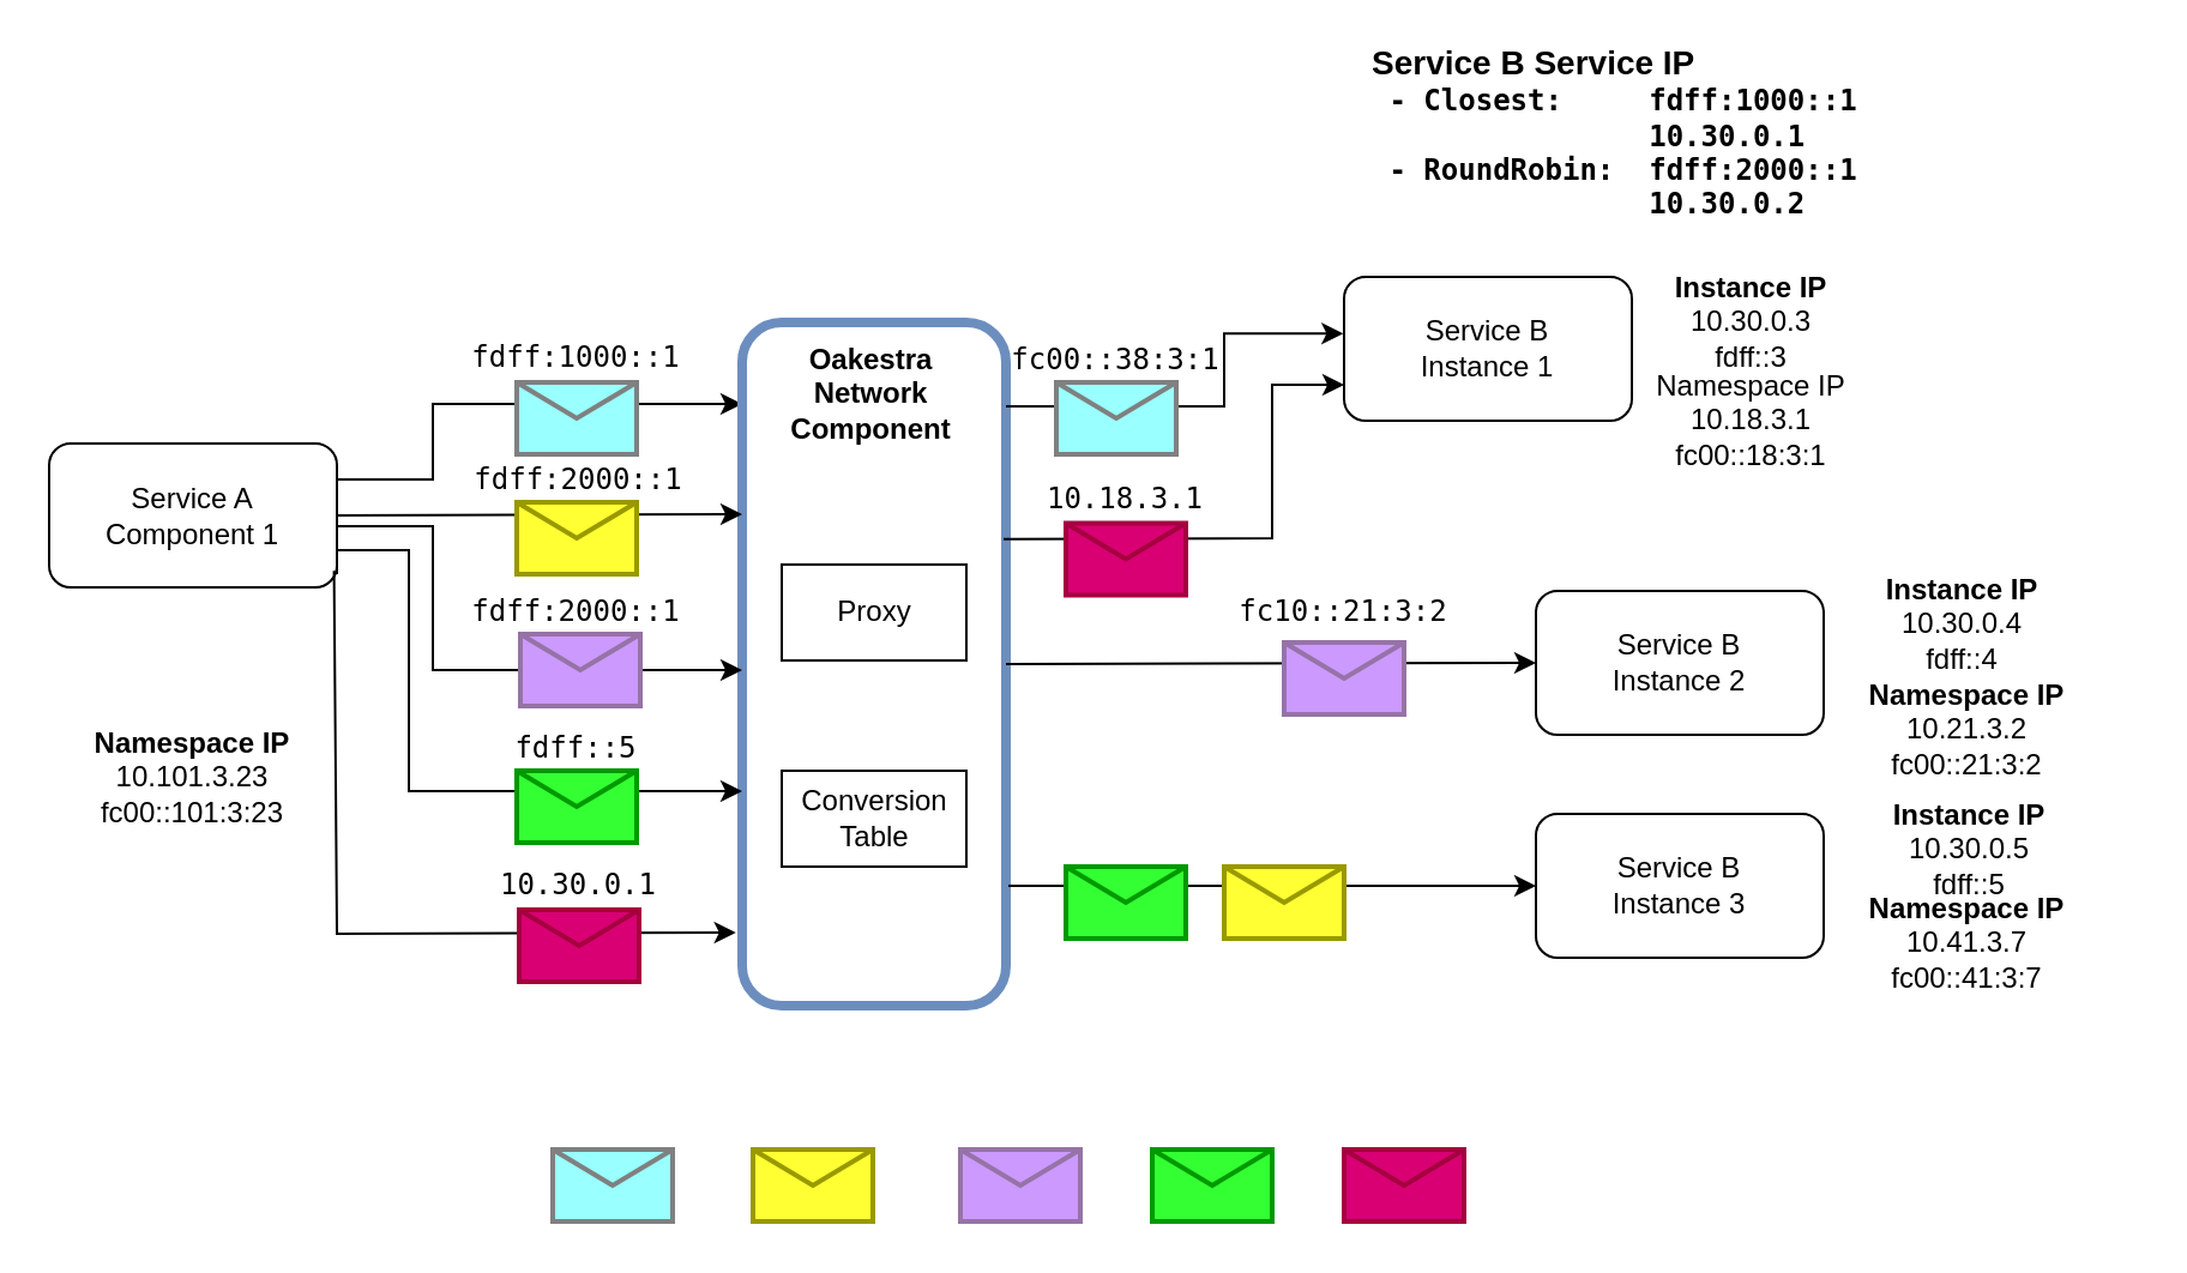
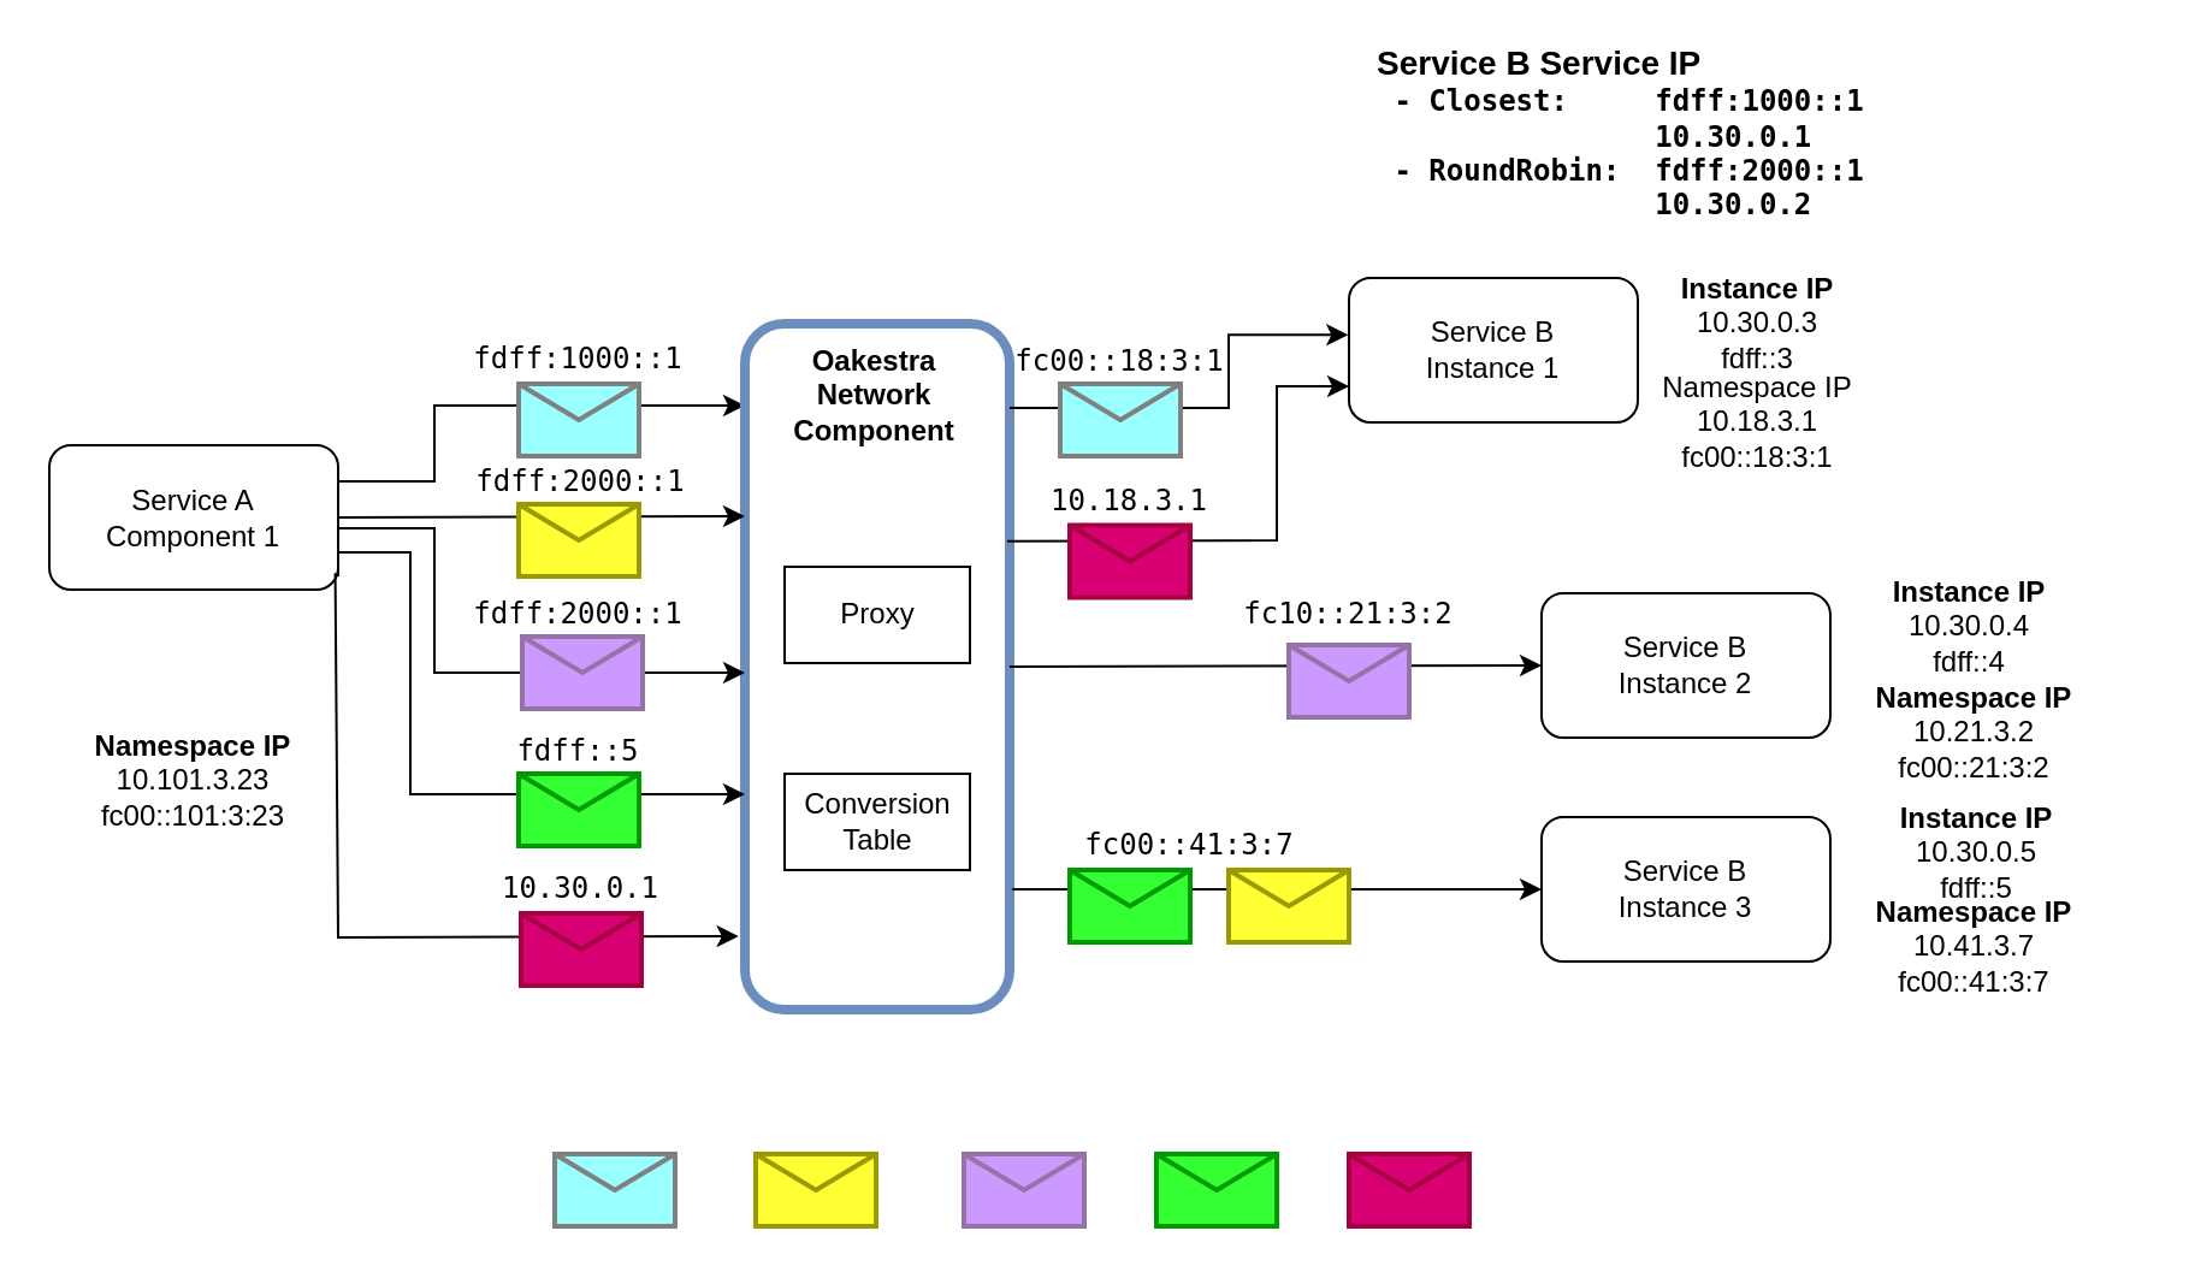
  <mxCell id="0" />
  <mxCell id="1" parent="0" />
  <mxCell id="2" value="Service A&lt;br&gt;Component 1" style="rounded=1;whiteSpace=wrap;html=1;fontColor=default;" parent="1" vertex="1"><mxGeometry x="20" y="184.5" width="120" height="60" as="geometry" /></mxCell>
  <mxCell id="3" value="Service B&lt;br&gt;Instance 1" style="rounded=1;whiteSpace=wrap;html=1;fontColor=default;" parent="1" vertex="1"><mxGeometry x="560" y="115" width="120" height="60" as="geometry" /></mxCell>
  <mxCell id="4" value="Service&amp;nbsp;B&lt;br&gt;Instance 2" style="rounded=1;whiteSpace=wrap;html=1;fontColor=default;" parent="1" vertex="1"><mxGeometry x="640" y="246" width="120" height="60" as="geometry" /></mxCell>
  <mxCell id="5" value="Service&amp;nbsp;B&lt;br&gt;Instance 3" style="rounded=1;whiteSpace=wrap;html=1;fontColor=default;" parent="1" vertex="1"><mxGeometry x="640" y="339" width="120" height="60" as="geometry" /></mxCell>
  <mxCell id="6" value="&lt;b&gt;&lt;font style=&quot;font-size: 14px&quot;&gt;Service B Service IP&lt;/font&gt;&lt;br&gt;&lt;font face=&quot;monospace&quot;&gt;&lt;span style=&quot;white-space: pre&quot;&gt; &lt;/span&gt;- Closest:&amp;nbsp; &lt;span style=&quot;white-space: pre;&quot;&gt;&#09;&lt;/span&gt;&lt;font&gt;&lt;font&gt;fdff:1000::1&lt;br&gt;&lt;span style=&quot;white-space: pre;&quot;&gt; &lt;/span&gt;&lt;span style=&quot;white-space: pre;&quot;&gt; &lt;/span&gt;&lt;span style=&quot;white-space: pre;&quot;&gt; &lt;/span&gt;&lt;span style=&quot;white-space: pre;&quot;&gt; &lt;/span&gt;&lt;span style=&quot;white-space: pre;&quot;&gt; &lt;span style=&quot;white-space: pre;&quot;&gt;&#09;&lt;span style=&quot;white-space: pre;&quot;&gt;&#09;&lt;/span&gt;&lt;/span&gt;&lt;/span&gt;10.30.0.1&lt;/font&gt;&lt;br&gt;&lt;/font&gt;&lt;span style=&quot;white-space: pre&quot;&gt; &lt;/span&gt;- RoundRobin:&lt;/font&gt;&lt;span style=&quot;white-space: pre&quot;&gt;&lt;font face=&quot;monospace&quot;&gt; &lt;span style=&quot;white-space: pre;&quot;&gt;&#09;&lt;/span&gt;&lt;/font&gt;&lt;font&gt;&lt;font face=&quot;monospace&quot;&gt;fdff:2000::1&lt;br&gt;&lt;span style=&quot;white-space: pre;&quot;&gt; &lt;/span&gt;&lt;span style=&quot;white-space: pre;&quot;&gt; &lt;/span&gt;&lt;span style=&quot;white-space: pre;&quot;&gt; &lt;/span&gt;&lt;span style=&quot;white-space: pre;&quot;&gt; &lt;/span&gt;&lt;span style=&quot;white-space: pre;&quot;&gt; &lt;span style=&quot;white-space: pre;&quot;&gt;&#09;&lt;/span&gt;&lt;span style=&quot;white-space: pre;&quot;&gt;&#09;&lt;/span&gt;&lt;/span&gt;10.30.0.2&lt;/font&gt;&lt;br&gt;&lt;/font&gt;&lt;/span&gt;&lt;/b&gt;" style="text;html=1;strokeColor=none;fillColor=none;align=left;verticalAlign=middle;whiteSpace=wrap;rounded=0;fontColor=default;" parent="1" vertex="1"><mxGeometry x="570" y="20" width="320" height="69" as="geometry" /></mxCell>
  <mxCell id="7" value="&lt;font&gt;Namespace IP&lt;br&gt;&lt;/font&gt;&lt;div&gt;&lt;font&gt;10.18.3.1&lt;br&gt;&lt;/font&gt;&lt;/div&gt;&lt;div&gt;&lt;font&gt;fc00::18:3:1&lt;br&gt;&lt;/font&gt;&lt;/div&gt;" style="text;html=1;strokeColor=none;fillColor=none;align=center;verticalAlign=middle;whiteSpace=wrap;rounded=0;fontColor=default;" parent="1" vertex="1"><mxGeometry x="670" y="160" width="120" height="30" as="geometry" /></mxCell>
  <mxCell id="8" value="&lt;font&gt;&lt;b&gt;Namespace IP&lt;/b&gt;&lt;br&gt;&lt;/font&gt;&lt;div&gt;&lt;font&gt;10.21.3.2&lt;br&gt;&lt;/font&gt;&lt;/div&gt;&lt;div&gt;&lt;font&gt;fc00::21:3:2&lt;br&gt;&lt;/font&gt;&lt;/div&gt;" style="text;html=1;strokeColor=none;fillColor=none;align=center;verticalAlign=middle;whiteSpace=wrap;rounded=0;fontColor=default;" parent="1" vertex="1"><mxGeometry x="760" y="288.5" width="120" height="30" as="geometry" /></mxCell>
  <mxCell id="9" value="&lt;font&gt;&lt;b&gt;Namespace IP&lt;/b&gt;&lt;br&gt;&lt;/font&gt;&lt;div&gt;&lt;font&gt;10.41.3.7&lt;br&gt;&lt;/font&gt;&lt;/div&gt;&lt;div&gt;&lt;font&gt;fc00::41:3:7&lt;br&gt;&lt;/font&gt;&lt;/div&gt;" style="text;html=1;strokeColor=none;fillColor=none;align=center;verticalAlign=middle;whiteSpace=wrap;rounded=0;fontColor=default;" parent="1" vertex="1"><mxGeometry x="760" y="378" width="120" height="30" as="geometry" /></mxCell>
  <mxCell id="10" value="" style="endArrow=classic;html=1;rounded=0;fontColor=default;edgeStyle=orthogonalEdgeStyle;exitX=1;exitY=0.25;exitDx=0;exitDy=0;" parent="1" source="2" target="12" edge="1"><mxGeometry relative="1" as="geometry"><mxPoint x="180" y="179" as="sourcePoint" /><mxPoint x="310" y="179" as="targetPoint" /><Array as="points"><mxPoint x="180" y="200" /><mxPoint x="180" y="168" /></Array></mxGeometry></mxCell>
  <mxCell id="11" value="&lt;font face=&quot;monospace&quot;&gt;fdff:1000::1&lt;/font&gt;" style="text;html=1;strokeColor=none;fillColor=none;align=center;verticalAlign=middle;whiteSpace=wrap;rounded=0;fontColor=default;" parent="1" vertex="1"><mxGeometry x="190" y="139" width="100" height="20" as="geometry" /></mxCell>
  <mxCell id="12" value="" style="rounded=1;whiteSpace=wrap;html=1;fillColor=none;strokeColor=#6c8ebf;strokeWidth=4;fontColor=default;" parent="1" vertex="1"><mxGeometry x="309" y="134" width="110" height="285" as="geometry" /></mxCell>
  <mxCell id="13" value="" style="endArrow=classic;html=1;rounded=0;fontColor=default;edgeStyle=orthogonalEdgeStyle;entryX=-0.003;entryY=0.394;entryDx=0;entryDy=0;entryPerimeter=0;" parent="1" target="3" edge="1"><mxGeometry relative="1" as="geometry"><mxPoint x="419" y="169" as="sourcePoint" /><mxPoint x="550" y="139" as="targetPoint" /><Array as="points"><mxPoint x="510" y="169" /><mxPoint x="510" y="139" /><mxPoint x="560" y="139" /></Array></mxGeometry></mxCell>
- <mxCell id="14" value="&lt;font face=&quot;monospace&quot;&gt;fc00::38:3:1&lt;/font&gt;" style="text;html=1;strokeColor=none;fillColor=none;align=center;verticalAlign=middle;whiteSpace=wrap;rounded=0;fontColor=default;fontFamily=Lucida Console;" parent="1" vertex="1"><mxGeometry x="415" y="140" width="100" height="20" as="geometry" /></mxCell>
+ <mxCell id="14" value="&lt;font face=&quot;monospace&quot;&gt;fc00::18:3:1&lt;/font&gt;" style="text;html=1;strokeColor=none;fillColor=none;align=center;verticalAlign=middle;whiteSpace=wrap;rounded=0;fontColor=default;fontFamily=Lucida Console;" parent="1" vertex="1"><mxGeometry x="415" y="140" width="100" height="20" as="geometry" /></mxCell>
  <mxCell id="15" value="" style="endArrow=classic;html=1;rounded=0;fontColor=default;exitX=1;exitY=0.5;exitDx=0;exitDy=0;" parent="1" source="2" edge="1"><mxGeometry relative="1" as="geometry"><mxPoint x="179" y="214" as="sourcePoint" /><mxPoint x="309" y="214" as="targetPoint" /></mxGeometry></mxCell>
  <mxCell id="16" value="&lt;font&gt;&lt;font face=&quot;monospace&quot; style=&quot;&quot;&gt;fdff:2000::1&lt;/font&gt;&lt;br&gt;&lt;/font&gt;" style="text;html=1;strokeColor=none;fillColor=none;align=center;verticalAlign=middle;whiteSpace=wrap;rounded=0;fontColor=default;" parent="1" vertex="1"><mxGeometry x="191" y="190" width="100" height="20" as="geometry" /></mxCell>
  <mxCell id="17" value="&lt;font face=&quot;monospace&quot;&gt;fdff:2000::1&lt;/font&gt;" style="text;html=1;strokeColor=none;fillColor=none;align=center;verticalAlign=middle;whiteSpace=wrap;rounded=0;fontColor=default;fontFamily=Lucida Console;" parent="1" vertex="1"><mxGeometry x="190" y="245" width="100" height="20" as="geometry" /></mxCell>
  <mxCell id="18" value="" style="endArrow=classic;html=1;rounded=0;fontColor=default;edgeStyle=orthogonalEdgeStyle;exitX=1;exitY=0.75;exitDx=0;exitDy=0;" parent="1" source="2" edge="1"><mxGeometry relative="1" as="geometry"><mxPoint x="179" y="269" as="sourcePoint" /><mxPoint x="309" y="279" as="targetPoint" /><Array as="points"><mxPoint x="140" y="219" /><mxPoint x="180" y="219" /><mxPoint x="180" y="279" /><mxPoint x="309" y="279" /></Array></mxGeometry></mxCell>
  <mxCell id="19" value="" style="shape=message;html=1;outlineConnect=0;fillColor=#CC99FF;strokeColor=#9673a6;fillStyle=hachure;strokeWidth=2;perimeterSpacing=4;fontColor=default;" parent="18" vertex="1"><mxGeometry width="50" height="30" relative="1" as="geometry"><mxPoint x="27" y="-15" as="offset" /></mxGeometry></mxCell>
  <mxCell id="20" value="&lt;font face=&quot;monospace&quot;&gt;fc10::21:3:2&lt;/font&gt;" style="text;html=1;strokeColor=none;fillColor=none;align=center;verticalAlign=middle;whiteSpace=wrap;rounded=0;fontColor=default;fontFamily=Lucida Console;" parent="1" vertex="1"><mxGeometry x="510" y="244.5" width="100" height="20" as="geometry" /></mxCell>
  <mxCell id="21" value="" style="shape=message;html=1;outlineConnect=0;fillColor=#99FFFF;strokeColor=#808080;strokeWidth=2;fontColor=#000000;" parent="1" vertex="1"><mxGeometry x="229.995" y="479" width="50" height="30" as="geometry" /></mxCell>
  <mxCell id="22" value="" style="shape=message;html=1;outlineConnect=0;fillColor=#FFFF33;strokeColor=#999900;fillStyle=solid;strokeWidth=2;perimeterSpacing=4;fontColor=#000000;" parent="1" vertex="1"><mxGeometry x="313.495" y="479" width="50" height="30" as="geometry" /></mxCell>
  <mxCell id="23" value="" style="shape=message;html=1;outlineConnect=0;fillColor=#CC99FF;strokeColor=#9673a6;fillStyle=hachure;strokeWidth=2;perimeterSpacing=4;fontColor=#000000;" parent="1" vertex="1"><mxGeometry x="400.004" y="479" width="50" height="30" as="geometry" /></mxCell>
  <mxCell id="24" value="&lt;b&gt;Oakestra Network Component&lt;/b&gt;" style="text;html=1;strokeColor=none;fillColor=none;align=center;verticalAlign=middle;whiteSpace=wrap;rounded=0;fillStyle=cross-hatch;fontColor=default;" parent="1" vertex="1"><mxGeometry x="333" y="149" width="60" height="30" as="geometry" /></mxCell>
  <mxCell id="25" value="Proxy" style="rounded=0;whiteSpace=wrap;html=1;fillStyle=cross-hatch;fontColor=default;strokeColor=#000000;strokeWidth=1;fillColor=none;" parent="1" vertex="1"><mxGeometry x="325.5" y="235" width="77" height="40" as="geometry" /></mxCell>
  <mxCell id="26" value="Conversion Table" style="rounded=0;whiteSpace=wrap;html=1;fillStyle=cross-hatch;fontColor=default;strokeColor=#000000;strokeWidth=1;fillColor=none;" parent="1" vertex="1"><mxGeometry x="325.5" y="321" width="77" height="40" as="geometry" /></mxCell>
  <mxCell id="27" value="&lt;font&gt;&lt;b&gt;Instance IP&lt;/b&gt;&lt;br&gt;&lt;/font&gt;&lt;div&gt;&lt;font&gt;10.30.0.3&lt;/font&gt;&lt;/div&gt;&lt;div&gt;&lt;font&gt;fdff::3&lt;br&gt;&lt;/font&gt;&lt;/div&gt;" style="text;html=1;strokeColor=none;fillColor=none;align=center;verticalAlign=middle;whiteSpace=wrap;rounded=0;fontColor=default;" parent="1" vertex="1"><mxGeometry x="670" y="119" width="120" height="30" as="geometry" /></mxCell>
  <mxCell id="28" value="&lt;font&gt;&lt;b&gt;Instance IP&lt;br&gt;&lt;/b&gt;&lt;/font&gt;&lt;div&gt;&lt;font&gt;10.30.0.4&lt;br&gt;&lt;/font&gt;&lt;/div&gt;&lt;div&gt;&lt;font&gt;fdff::4&lt;br&gt;&lt;/font&gt;&lt;/div&gt;" style="text;html=1;strokeColor=none;fillColor=none;align=center;verticalAlign=middle;whiteSpace=wrap;rounded=0;fontColor=default;" parent="1" vertex="1"><mxGeometry x="758" y="245" width="120" height="30" as="geometry" /></mxCell>
  <mxCell id="29" value="&lt;div&gt;&lt;font&gt;&lt;b&gt;Instance IP&lt;/b&gt;&lt;/font&gt;&lt;/div&gt;&lt;div&gt;&lt;font&gt;10.30.0.5&lt;b&gt;&lt;br&gt;&lt;/b&gt;&lt;/font&gt;&lt;/div&gt;&lt;font&gt;fdff::5&lt;br&gt;&lt;/font&gt;" style="text;html=1;strokeColor=none;fillColor=none;align=center;verticalAlign=middle;whiteSpace=wrap;rounded=0;fontColor=default;" parent="1" vertex="1"><mxGeometry x="761" y="339" width="120" height="30" as="geometry" /></mxCell>
  <mxCell id="30" value="&lt;font&gt;&lt;b&gt;Namespace IP&lt;/b&gt;&lt;br&gt;&lt;/font&gt;&lt;div&gt;&lt;font&gt;10.101.3.23&lt;br&gt;&lt;/font&gt;&lt;/div&gt;&lt;div&gt;&lt;font&gt;fc00::101:3:23&lt;br&gt;&lt;/font&gt;&lt;/div&gt;" style="text;html=1;strokeColor=none;fillColor=none;align=center;verticalAlign=middle;whiteSpace=wrap;rounded=0;fontColor=default;" parent="1" vertex="1"><mxGeometry x="20" y="309" width="120" height="30" as="geometry" /></mxCell>
  <mxCell id="31" value="" style="endArrow=classic;html=1;rounded=0;fontColor=default;edgeStyle=orthogonalEdgeStyle;" parent="1" edge="1"><mxGeometry relative="1" as="geometry"><mxPoint x="140" y="239" as="sourcePoint" /><mxPoint x="309" y="329.5" as="targetPoint" /><Array as="points"><mxPoint x="140" y="229" /><mxPoint x="170" y="229" /><mxPoint x="170" y="329" /></Array></mxGeometry></mxCell>
  <mxCell id="32" value="" style="shape=message;html=1;outlineConnect=0;fillColor=#33FF33;strokeColor=#009900;fillStyle=hachure;strokeWidth=2;perimeterSpacing=4;fontColor=default;" parent="31" vertex="1"><mxGeometry width="50" height="30" relative="1" as="geometry"><mxPoint x="45" y="-8" as="offset" /></mxGeometry></mxCell>
  <mxCell id="33" value="" style="shape=message;html=1;outlineConnect=0;fillColor=#33FF33;strokeColor=#009900;fillStyle=hachure;strokeWidth=2;perimeterSpacing=4;fontColor=#000000;" parent="1" vertex="1"><mxGeometry x="480" y="479" width="50" height="30" as="geometry" /></mxCell>
  <mxCell id="34" value="&lt;font face=&quot;monospace&quot;&gt;fdff::5&lt;/font&gt;" style="text;html=1;strokeColor=none;fillColor=none;align=center;verticalAlign=middle;whiteSpace=wrap;rounded=0;fontColor=default;fontFamily=Lucida Console;" parent="1" vertex="1"><mxGeometry x="190" y="302" width="100" height="20" as="geometry" /></mxCell>
  <mxCell id="35" value="" style="endArrow=classic;html=1;rounded=0;exitX=0.99;exitY=0.886;exitDx=0;exitDy=0;entryX=-0.024;entryY=0.893;entryDx=0;entryDy=0;entryPerimeter=0;exitPerimeter=0;fontColor=default;" parent="1" source="2" target="12" edge="1"><mxGeometry width="50" height="50" relative="1" as="geometry"><mxPoint x="480" y="369" as="sourcePoint" /><mxPoint x="530" y="319" as="targetPoint" /><Array as="points"><mxPoint x="140" y="389" /></Array></mxGeometry></mxCell>
  <mxCell id="36" value="&lt;font face=&quot;monospace&quot;&gt;10.30.0.1&lt;/font&gt;" style="text;html=1;strokeColor=none;fillColor=none;align=center;verticalAlign=middle;whiteSpace=wrap;rounded=0;fontColor=default;fontFamily=Lucida Console;" parent="1" vertex="1"><mxGeometry x="191" y="359" width="100" height="20" as="geometry" /></mxCell>
  <mxCell id="37" value="" style="shape=message;html=1;outlineConnect=0;fillColor=#d80073;strokeColor=#A50040;fillStyle=solid;strokeWidth=2;perimeterSpacing=4;fontColor=#000000;shadow=0;" parent="1" vertex="1"><mxGeometry x="559.995" y="479" width="50" height="30" as="geometry" /></mxCell>
+ <mxCell id="38" value="&lt;font face=&quot;monospace&quot;&gt;fc00::41:3:7&lt;/font&gt;" style="text;html=1;strokeColor=none;fillColor=none;align=center;verticalAlign=middle;whiteSpace=wrap;rounded=0;fontColor=default;fontFamily=Lucida Console;" parent="1" vertex="1"><mxGeometry x="444" y="341" width="100" height="20" as="geometry" /></mxCell>
  <mxCell id="39" value="" style="endArrow=classic;html=1;rounded=0;entryX=0;entryY=0.5;entryDx=0;entryDy=0;fontColor=default;" parent="1" target="5" edge="1"><mxGeometry width="50" height="50" relative="1" as="geometry"><mxPoint x="420" y="369" as="sourcePoint" /><mxPoint x="530" y="319" as="targetPoint" /></mxGeometry></mxCell>
  <mxCell id="40" value="" style="endArrow=classic;html=1;rounded=0;entryX=0;entryY=0.5;entryDx=0;entryDy=0;exitX=1;exitY=0.5;exitDx=0;exitDy=0;fontColor=default;" parent="1" source="12" target="4" edge="1"><mxGeometry width="50" height="50" relative="1" as="geometry"><mxPoint x="480" y="369" as="sourcePoint" /><mxPoint x="530" y="319" as="targetPoint" /></mxGeometry></mxCell>
  <mxCell id="41" value="" style="endArrow=classic;html=1;rounded=0;exitX=0.991;exitY=0.317;exitDx=0;exitDy=0;entryX=0;entryY=0.75;entryDx=0;entryDy=0;exitPerimeter=0;fontColor=default;" parent="1" source="12" target="3" edge="1"><mxGeometry width="50" height="50" relative="1" as="geometry"><mxPoint x="480" y="369" as="sourcePoint" /><mxPoint x="530" y="319" as="targetPoint" /><Array as="points"><mxPoint x="530" y="224" /><mxPoint x="530" y="160" /></Array></mxGeometry></mxCell>
  <mxCell id="42" value="&lt;font face=&quot;monospace&quot;&gt;10.18.3.1&lt;/font&gt;" style="text;html=1;strokeColor=none;fillColor=none;align=center;verticalAlign=middle;whiteSpace=wrap;rounded=0;fontColor=default;fontFamily=Lucida Console;" parent="1" vertex="1"><mxGeometry x="419" y="197.75" width="100" height="20" as="geometry" /></mxCell>
  <mxCell id="43" value="" style="shape=message;html=1;outlineConnect=0;fillColor=#CC99FF;strokeColor=#9673a6;fillStyle=hachure;strokeWidth=2;perimeterSpacing=4;fontColor=default;" parent="1" vertex="1"><mxGeometry x="534.995" y="267.5" width="50" height="30" as="geometry" /></mxCell>
  <mxCell id="44" value="" style="shape=message;html=1;outlineConnect=0;fillColor=#99FFFF;strokeColor=#808080;strokeWidth=2;fontColor=default;" parent="1" vertex="1"><mxGeometry x="214.995" y="159" width="50" height="30" as="geometry" /></mxCell>
  <mxCell id="45" value="" style="shape=message;html=1;outlineConnect=0;fillColor=#FFFF33;strokeColor=#999900;fillStyle=solid;strokeWidth=2;perimeterSpacing=4;fontColor=default;" parent="1" vertex="1"><mxGeometry x="214.995" y="209" width="50" height="30" as="geometry" /></mxCell>
  <mxCell id="46" value="" style="shape=message;html=1;outlineConnect=0;fillColor=#99FFFF;strokeColor=#808080;strokeWidth=2;fontColor=default;" parent="1" vertex="1"><mxGeometry x="439.995" y="159" width="50" height="30" as="geometry" /></mxCell>
  <mxCell id="47" value="" style="shape=message;html=1;outlineConnect=0;fillColor=#FFFF33;strokeColor=#999900;fillStyle=solid;strokeWidth=2;perimeterSpacing=4;fontColor=default;" parent="1" vertex="1"><mxGeometry x="509.995" y="361" width="50" height="30" as="geometry" /></mxCell>
  <mxCell id="48" value="" style="shape=message;html=1;outlineConnect=0;fillColor=#d80073;strokeColor=#A50040;fillStyle=solid;strokeWidth=2;perimeterSpacing=4;fontColor=default;" parent="1" vertex="1"><mxGeometry x="215.995" y="379" width="50" height="30" as="geometry" /></mxCell>
  <mxCell id="49" value="" style="shape=message;html=1;outlineConnect=0;fillColor=#33FF33;strokeColor=#009900;fillStyle=hachure;strokeWidth=2;perimeterSpacing=4;fontColor=default;" parent="1" vertex="1"><mxGeometry x="444" y="361" width="50" height="30" as="geometry" /></mxCell>
  <mxCell id="50" value="" style="shape=message;html=1;outlineConnect=0;fillColor=#d80073;strokeColor=#A50040;fillStyle=solid;strokeWidth=2;perimeterSpacing=4;fontColor=default;" parent="1" vertex="1"><mxGeometry x="444" y="217.75" width="50" height="30" as="geometry" /></mxCell>
